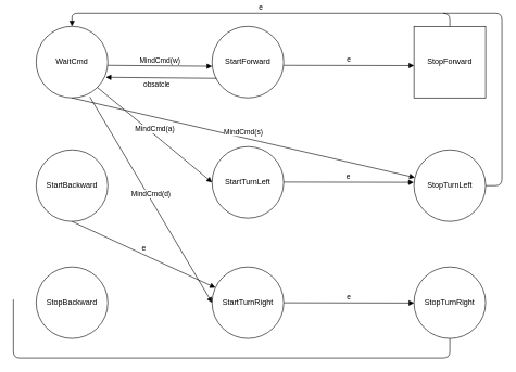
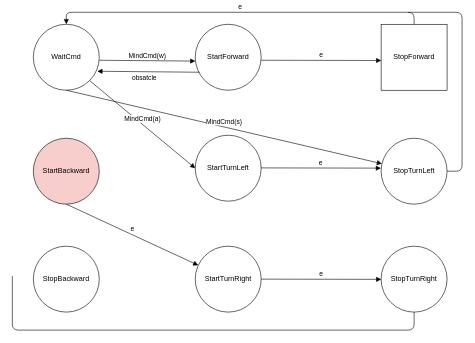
  <mxCell id="0" />
  <mxCell id="1" parent="0" />
  <mxCell id="2" value="WaitCmd" style="ellipse;whiteSpace=wrap;html=1;" vertex="1" parent="1"><mxGeometry x="55" y="40" width="110" height="110" as="geometry" /></mxCell>
  <mxCell id="3" value="StartForward" style="ellipse;whiteSpace=wrap;html=1;" vertex="1" parent="1"><mxGeometry x="325" y="40" width="110" height="110" as="geometry" /></mxCell>
  <mxCell id="4" value="StopForward" style="whiteSpace=wrap;html=1;rounded=0;" vertex="1" parent="1"><mxGeometry x="635" y="40" width="110" height="110" as="geometry" /></mxCell>
  <mxCell id="5" value="MindCmd(w)" style="html=1;verticalAlign=bottom;endArrow=block;entryX=0.002;entryY=0.558;entryDx=0;entryDy=0;entryPerimeter=0;" edge="1" parent="1" target="3"><mxGeometry width="80" relative="1" as="geometry"><mxPoint x="165" y="100" as="sourcePoint" /><mxPoint x="245" y="100" as="targetPoint" /></mxGeometry></mxCell>
  <mxCell id="6" value="e" style="html=1;verticalAlign=bottom;endArrow=block;entryX=0.003;entryY=0.549;entryDx=0;entryDy=0;entryPerimeter=0;" edge="1" parent="1" target="4"><mxGeometry width="80" relative="1" as="geometry"><mxPoint x="435" y="100" as="sourcePoint" /><mxPoint x="515" y="100" as="targetPoint" /></mxGeometry></mxCell>
  <mxCell id="7" value="e" style="html=1;verticalAlign=bottom;endArrow=block;exitX=0.5;exitY=0;exitDx=0;exitDy=0;entryX=0.5;entryY=0;entryDx=0;entryDy=0;" edge="1" parent="1" source="4" target="2"><mxGeometry width="80" relative="1" as="geometry"><mxPoint x="515" y="20" as="sourcePoint" /><mxPoint x="595" y="20" as="targetPoint" /><Array as="points"><mxPoint x="690" y="20" /><mxPoint x="110" y="20" /></Array></mxGeometry></mxCell>
- <mxCell id="8" value="StartBackward" style="ellipse;whiteSpace=wrap;html=1;" vertex="1" parent="1"><mxGeometry x="55" y="230" width="110" height="110" as="geometry" /></mxCell>
+ <mxCell id="8" value="StartBackward" style="ellipse;whiteSpace=wrap;html=1;fillColor=#f8cecc;" vertex="1" parent="1"><mxGeometry x="55" y="230" width="110" height="110" as="geometry" /></mxCell>
  <mxCell id="9" value="StopBackward" style="ellipse;whiteSpace=wrap;html=1;" vertex="1" parent="1"><mxGeometry x="55" y="410" width="110" height="110" as="geometry" /></mxCell>
  <mxCell id="10" value="MindCmd(s)" style="html=1;verticalAlign=bottom;endArrow=block;exitX=0.5;exitY=1;exitDx=0;exitDy=0;" edge="1" parent="1" source="2" target="14"><mxGeometry width="80" relative="1" as="geometry"><mxPoint x="175" y="110" as="sourcePoint" /><mxPoint x="335.22" y="111.38" as="targetPoint" /></mxGeometry></mxCell>
  <mxCell id="11" value="e" style="html=1;verticalAlign=bottom;endArrow=block;exitX=0.5;exitY=1;exitDx=0;exitDy=0;" edge="1" parent="1" source="8" target="15"><mxGeometry width="80" relative="1" as="geometry"><mxPoint x="120" y="160" as="sourcePoint" /><mxPoint x="120" y="240" as="targetPoint" /></mxGeometry></mxCell>
  <mxCell id="12" value="obsatcle" style="html=1;verticalAlign=bottom;endArrow=block;exitX=0.064;exitY=0.727;exitDx=0;exitDy=0;exitPerimeter=0;entryX=0.97;entryY=0.712;entryDx=0;entryDy=0;entryPerimeter=0;" edge="1" parent="1" source="3" target="2"><mxGeometry x="0.076" y="20" width="80" relative="1" as="geometry"><mxPoint x="270" y="190" as="sourcePoint" /><mxPoint x="350" y="190" as="targetPoint" /><mxPoint as="offset" /></mxGeometry></mxCell>
  <mxCell id="13" value="StartTurnLeft" style="ellipse;whiteSpace=wrap;html=1;" vertex="1" parent="1"><mxGeometry x="325" y="225" width="110" height="110" as="geometry" /></mxCell>
  <mxCell id="14" value="StopTurnLeft" style="ellipse;whiteSpace=wrap;html=1;" vertex="1" parent="1"><mxGeometry x="635" y="230" width="110" height="110" as="geometry" /></mxCell>
  <mxCell id="15" value="StartTurnRight" style="ellipse;whiteSpace=wrap;html=1;" vertex="1" parent="1"><mxGeometry x="325" y="410" width="110" height="110" as="geometry" /></mxCell>
  <mxCell id="16" value="StopTurnRight" style="ellipse;whiteSpace=wrap;html=1;" vertex="1" parent="1"><mxGeometry x="635" y="410" width="110" height="110" as="geometry" /></mxCell>
  <mxCell id="17" value="MindCmd(a)" style="html=1;verticalAlign=bottom;endArrow=block;exitX=1;exitY=1;exitDx=0;exitDy=0;entryX=0;entryY=0.5;entryDx=0;entryDy=0;" edge="1" parent="1" source="2" target="13"><mxGeometry width="80" relative="1" as="geometry"><mxPoint x="160" y="150" as="sourcePoint" /><mxPoint x="260" y="180" as="targetPoint" /></mxGeometry></mxCell>
- <mxCell id="18" value="MindCmd(d)" style="html=1;verticalAlign=bottom;endArrow=block;exitX=0.749;exitY=0.987;exitDx=0;exitDy=0;entryX=0;entryY=0.5;entryDx=0;entryDy=0;exitPerimeter=0;" edge="1" parent="1" source="2" target="15"><mxGeometry width="80" relative="1" as="geometry"><mxPoint x="158.891" y="143.891" as="sourcePoint" /><mxPoint x="335" y="290" as="targetPoint" /></mxGeometry></mxCell>
  <mxCell id="19" value="e" style="html=1;verticalAlign=bottom;endArrow=block;entryX=0.003;entryY=0.549;entryDx=0;entryDy=0;entryPerimeter=0;" edge="1" parent="1"><mxGeometry width="80" relative="1" as="geometry"><mxPoint x="434.5" y="279.5" as="sourcePoint" /><mxPoint x="634.83" y="279.89" as="targetPoint" /></mxGeometry></mxCell>
  <mxCell id="20" value="e" style="html=1;verticalAlign=bottom;endArrow=block;entryX=0.003;entryY=0.549;entryDx=0;entryDy=0;entryPerimeter=0;" edge="1" parent="1"><mxGeometry width="80" relative="1" as="geometry"><mxPoint x="435" y="465" as="sourcePoint" /><mxPoint x="635.33" y="465.39" as="targetPoint" /></mxGeometry></mxCell>
  <mxCell id="21" value="" style="html=1;verticalAlign=bottom;endArrow=none;exitX=0.5;exitY=1;exitDx=0;exitDy=0;endFill=0;" edge="1" parent="1" source="16"><mxGeometry width="80" relative="1" as="geometry"><mxPoint x="520" y="560" as="sourcePoint" /><mxPoint x="20" y="460" as="targetPoint" /><Array as="points"><mxPoint x="690" y="550" /><mxPoint x="20" y="550" /></Array></mxGeometry></mxCell>
  <mxCell id="22" value="" style="html=1;verticalAlign=bottom;endArrow=none;exitX=1;exitY=0.5;exitDx=0;exitDy=0;endFill=0;" edge="1" parent="1" source="14"><mxGeometry width="80" relative="1" as="geometry"><mxPoint x="700" y="530" as="sourcePoint" /><mxPoint x="680" y="20" as="targetPoint" /><Array as="points"><mxPoint x="770" y="285" /><mxPoint x="770" y="20" /></Array></mxGeometry></mxCell>
